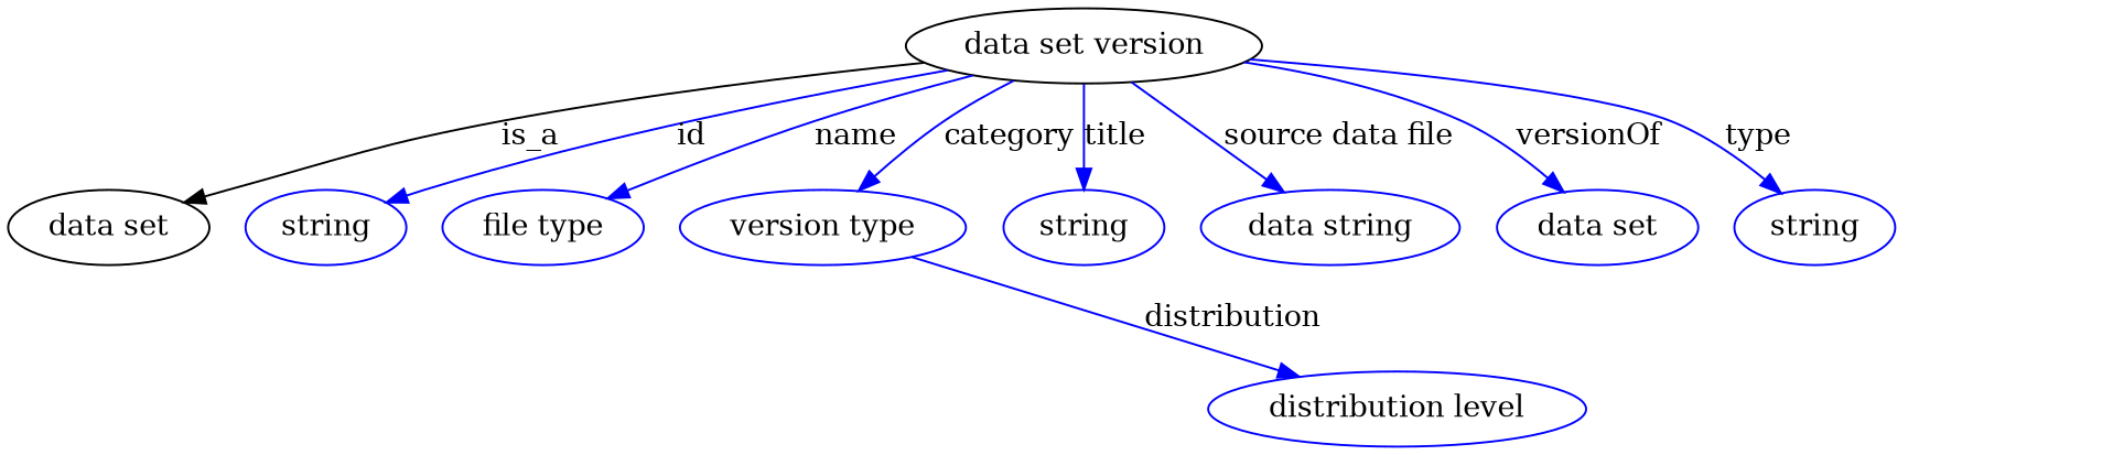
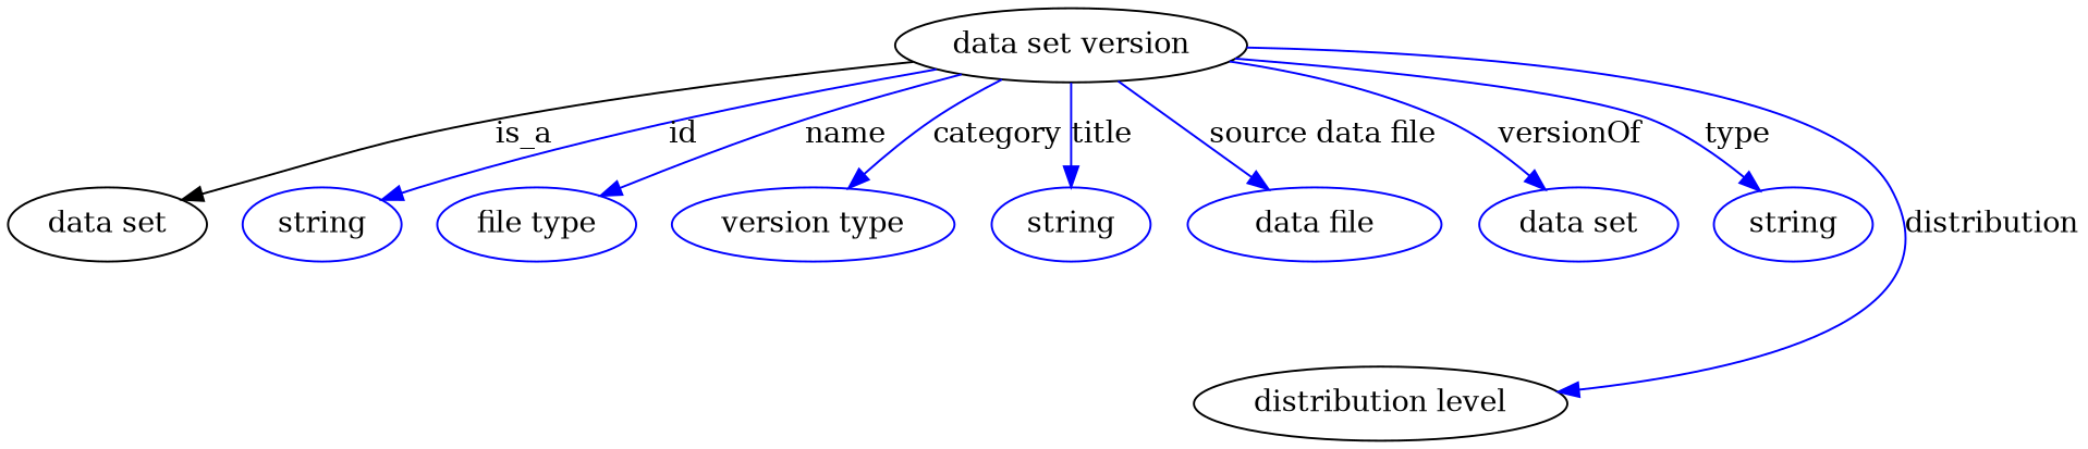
  digraph {
    node [color=blue]
    edge [color=blue style=solid]
    n1 [height=0.5 label="data set version" width=1.8234 color=""]
    "data set" [height=0.5 width=1.0471 color=""]
    n3 [height=0.5 label=string width=0.84854]
    n4 [height=0.5 label="file type" width=1.2638]
    n5 [height=0.5 label="version type" width=1.6249]
    n6 [height=0.5 label=string width=0.84854]
-   n7 [height=0.5 label="data string" width=1.0832]
+   n7 [height=0.5 label="data file" width=1.0832]
    n8 [height=0.5 label="data set" width=1.0471]
    n9 [height=0.5 label=string width=0.84854]
-   n10 [height=0.5 label="distribution level" width=1.9679]
+   n10 [color=black height=0.5 label="distribution level" width=1.9679]
    n1 -> "data set" [label=is_a color="" style=""]
    n1 -> n3 [label=id]
    n1 -> n4 [label=name]
    n1 -> n5 [label=category]
    n1 -> n6 [label=title]
    n1 -> n7 [label="source data file"]
    n1 -> n8 [label=versionOf]
    n1 -> n9 [label=type]
-   n5 -> n10 [label=distribution]
+   n1 -> n10 [label=distribution]
  }
